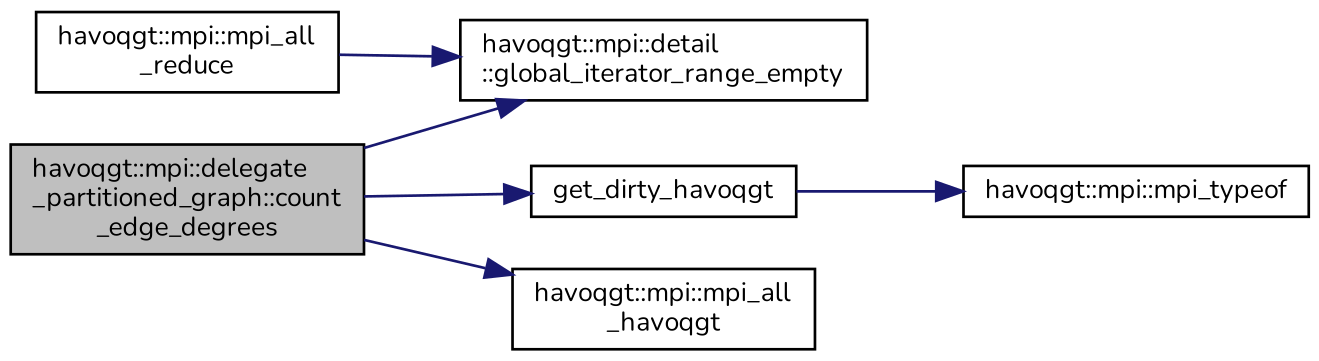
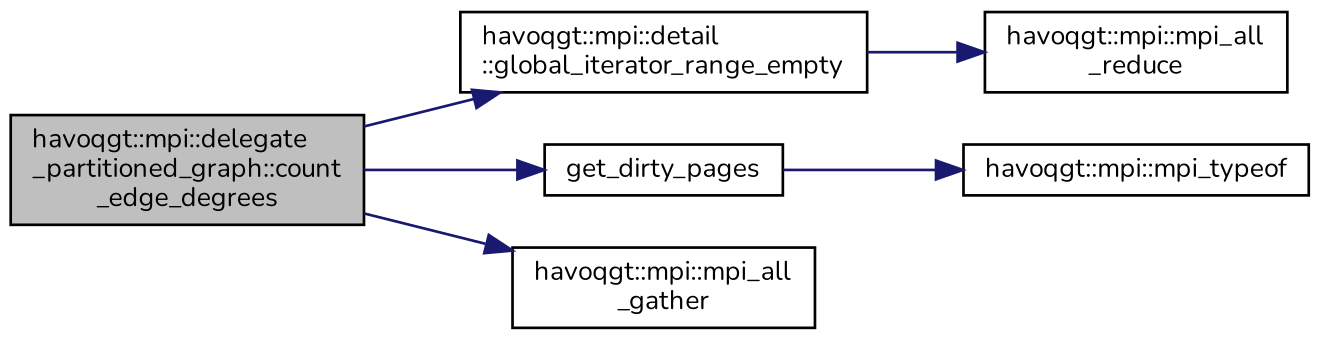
  digraph {
    fontname=Nunito
    rankdir=LR
    node [color=black fillcolor=white fontname=Nunito fontsize=10 shape=record style=filled]
    edge [color=midnightblue fontname=Nunito fontsize=10 labelfontname=Helvetica labelfontsize=10 style=solid]
    n1 [fillcolor=grey75 fontcolor=black height=0.2 label="havoqgt::mpi::delegate\l_partitioned_graph::count\l_edge_degrees" width=0.4]
    n2 [height=0.2 label="havoqgt::mpi::detail\l::global_iterator_range_empty" width=0.4]
-   n3 [height=0.2 label=get_dirty_havoqgt width=0.4]
-   n4 [height=0.2 label="havoqgt::mpi::mpi_all\l_havoqgt" width=0.4]
+   n3 [height=0.2 label=get_dirty_pages width=0.4]
+   n4 [height=0.2 label="havoqgt::mpi::mpi_all\l_gather" width=0.4]
    n5 [height=0.2 label="havoqgt::mpi::mpi_all\l_reduce" width=0.4]
    n6 [height=0.2 label="havoqgt::mpi::mpi_typeof" width=0.4]
    n1 -> n2
    n1 -> n3
    n1 -> n4
-   n5 -> n2
+   n2 -> n5
    n3 -> n6
  }
